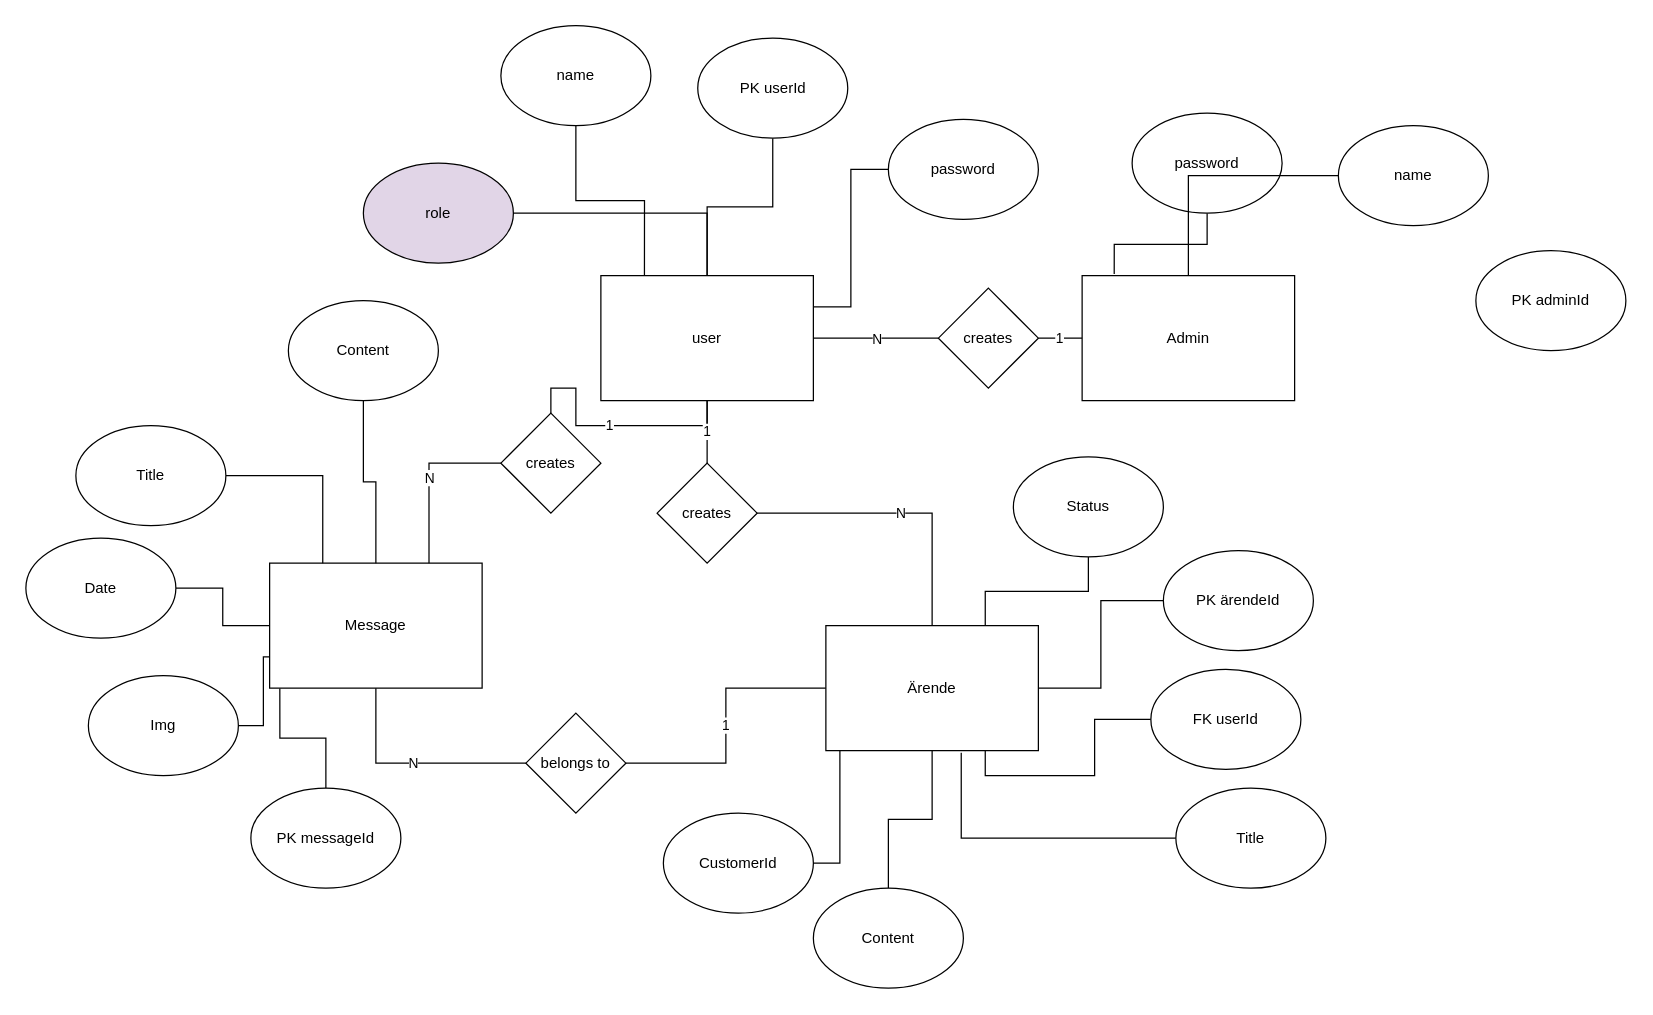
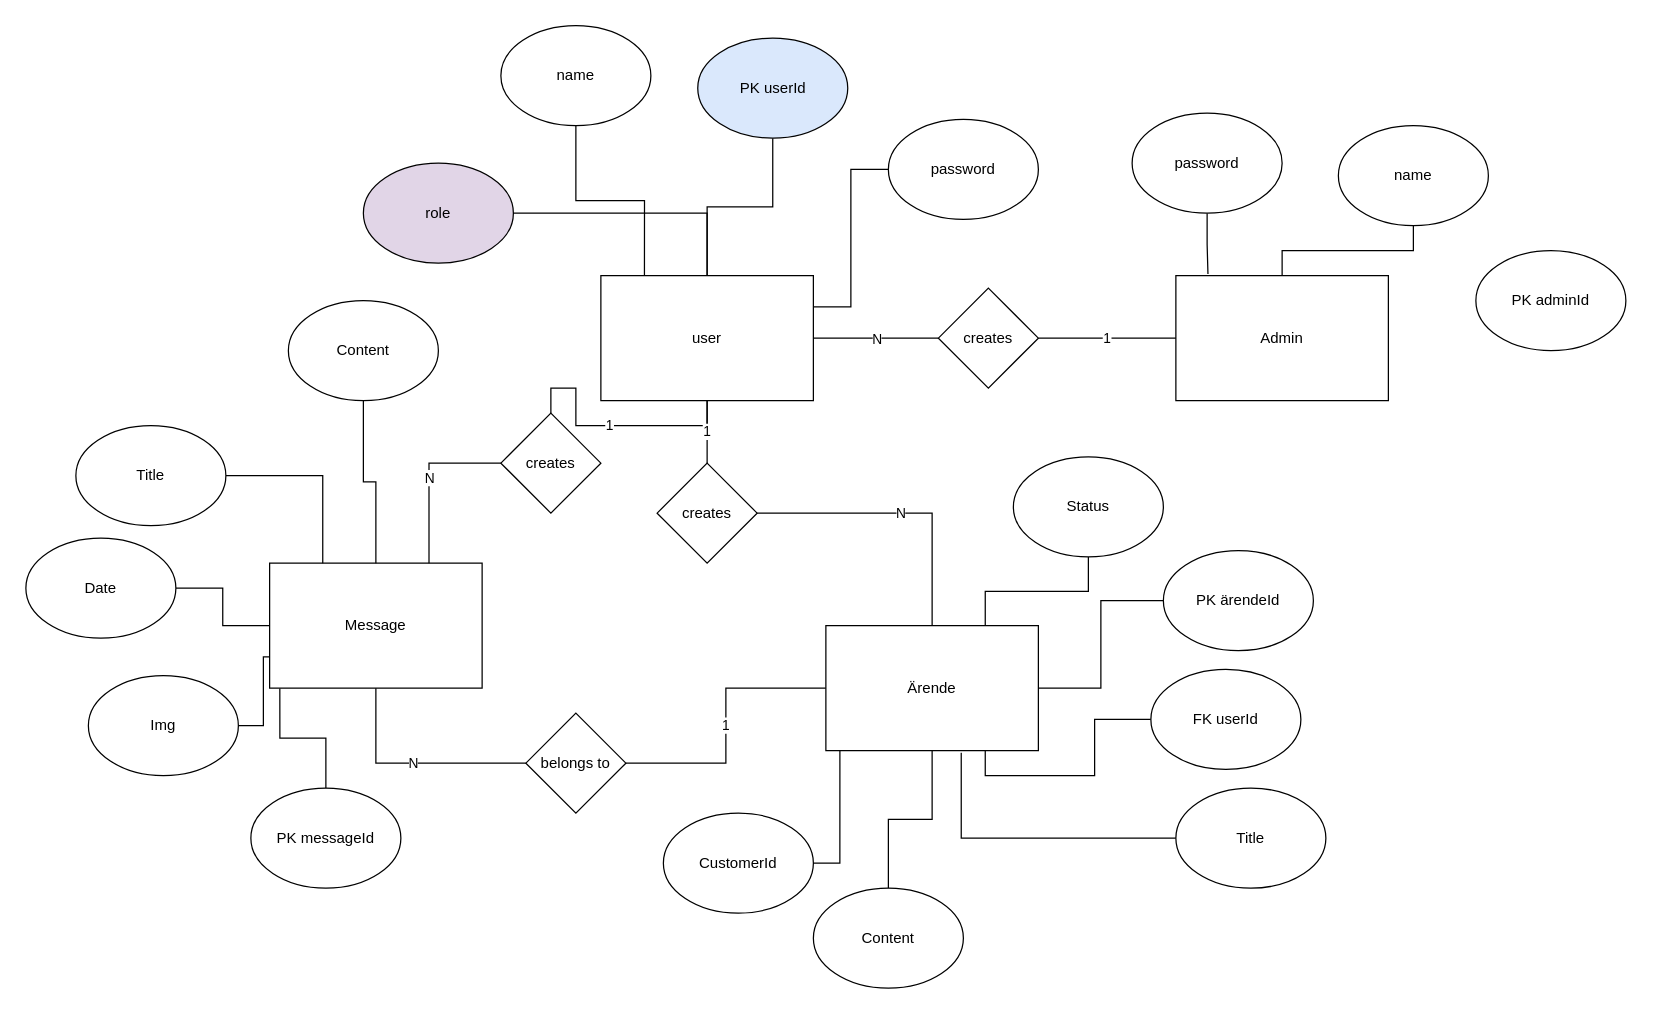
  <mxCell id="0" />
  <mxCell id="1" parent="0" />
  <mxCell id="2" value="1" style="edgeStyle=orthogonalEdgeStyle;rounded=0;orthogonalLoop=1;jettySize=auto;html=1;endArrow=none;endFill=0;" parent="1" source="3" target="27" edge="1"><mxGeometry relative="1" as="geometry" /></mxCell>
  <mxCell id="3" value="user" style="rounded=0;whiteSpace=wrap;html=1;" parent="1" vertex="1"><mxGeometry x="480" y="220" width="170" height="100" as="geometry" /></mxCell>
- <mxCell id="4" value="Admin" style="rounded=0;whiteSpace=wrap;html=1;" parent="1" vertex="1"><mxGeometry x="865" y="220" width="170" height="100" as="geometry" /></mxCell>
+ <mxCell id="4" value="Admin" style="rounded=0;whiteSpace=wrap;html=1;" parent="1" vertex="1"><mxGeometry x="940" y="220" width="170" height="100" as="geometry" /></mxCell>
  <mxCell id="5" value="N" style="edgeStyle=orthogonalEdgeStyle;rounded=0;orthogonalLoop=1;jettySize=auto;html=1;endArrow=none;endFill=0;" parent="1" source="7" edge="1"><mxGeometry relative="1" as="geometry"><mxPoint x="650" y="270" as="targetPoint" /></mxGeometry></mxCell>
  <mxCell id="6" value="1" style="edgeStyle=orthogonalEdgeStyle;rounded=0;orthogonalLoop=1;jettySize=auto;html=1;entryX=0;entryY=0.5;entryDx=0;entryDy=0;endArrow=none;endFill=0;" parent="1" source="7" target="4" edge="1"><mxGeometry relative="1" as="geometry" /></mxCell>
  <mxCell id="7" value="creates" style="rhombus;whiteSpace=wrap;html=1;" parent="1" vertex="1"><mxGeometry x="750" y="230" width="80" height="80" as="geometry" /></mxCell>
  <mxCell id="8" style="edgeStyle=orthogonalEdgeStyle;rounded=0;orthogonalLoop=1;jettySize=auto;html=1;endArrow=none;endFill=0;" parent="1" source="9" target="3" edge="1"><mxGeometry relative="1" as="geometry" /></mxCell>
- <mxCell id="9" value="PK userId" style="ellipse;whiteSpace=wrap;html=1;" parent="1" vertex="1"><mxGeometry x="557.5" y="30" width="120" height="80" as="geometry" /></mxCell>
+ <mxCell id="9" value="PK userId" style="ellipse;whiteSpace=wrap;html=1;fillColor=#dae8fc;" parent="1" vertex="1"><mxGeometry x="557.5" y="30" width="120" height="80" as="geometry" /></mxCell>
  <mxCell id="10" style="edgeStyle=orthogonalEdgeStyle;rounded=0;orthogonalLoop=1;jettySize=auto;html=1;entryX=0.205;entryY=0.003;entryDx=0;entryDy=0;entryPerimeter=0;endArrow=none;endFill=0;" parent="1" source="11" target="3" edge="1"><mxGeometry relative="1" as="geometry" /></mxCell>
  <mxCell id="11" value="name" style="ellipse;whiteSpace=wrap;html=1;" parent="1" vertex="1"><mxGeometry x="400" y="20" width="120" height="80" as="geometry" /></mxCell>
  <mxCell id="12" style="edgeStyle=orthogonalEdgeStyle;rounded=0;orthogonalLoop=1;jettySize=auto;html=1;endArrow=none;endFill=0;" parent="1" source="13" target="3" edge="1"><mxGeometry relative="1" as="geometry" /></mxCell>
  <mxCell id="13" value="role" style="ellipse;whiteSpace=wrap;html=1;fillColor=#e1d5e7;" parent="1" vertex="1"><mxGeometry x="290" y="130" width="120" height="80" as="geometry" /></mxCell>
  <mxCell id="14" value="1" style="edgeStyle=orthogonalEdgeStyle;rounded=0;orthogonalLoop=1;jettySize=auto;html=1;endArrow=none;endFill=0;" parent="1" source="15" target="21" edge="1"><mxGeometry relative="1" as="geometry" /></mxCell>
  <mxCell id="15" value="Ärende" style="rounded=0;whiteSpace=wrap;html=1;" parent="1" vertex="1"><mxGeometry x="660" y="500" width="170" height="100" as="geometry" /></mxCell>
  <mxCell id="16" value="1" style="edgeStyle=orthogonalEdgeStyle;rounded=0;orthogonalLoop=1;jettySize=auto;html=1;entryX=0.5;entryY=1;entryDx=0;entryDy=0;endArrow=none;endFill=0;" parent="1" source="18" target="3" edge="1"><mxGeometry relative="1" as="geometry" /></mxCell>
  <mxCell id="17" value="N" style="edgeStyle=orthogonalEdgeStyle;rounded=0;orthogonalLoop=1;jettySize=auto;html=1;entryX=0.5;entryY=0;entryDx=0;entryDy=0;endArrow=none;endFill=0;" parent="1" source="18" target="15" edge="1"><mxGeometry relative="1" as="geometry" /></mxCell>
  <mxCell id="18" value="creates" style="rhombus;whiteSpace=wrap;html=1;" parent="1" vertex="1"><mxGeometry x="525" y="370" width="80" height="80" as="geometry" /></mxCell>
  <mxCell id="19" value="Message" style="rounded=0;whiteSpace=wrap;html=1;" parent="1" vertex="1"><mxGeometry x="215" y="450" width="170" height="100" as="geometry" /></mxCell>
  <mxCell id="20" value="N" style="edgeStyle=orthogonalEdgeStyle;rounded=0;orthogonalLoop=1;jettySize=auto;html=1;entryX=0.5;entryY=1;entryDx=0;entryDy=0;endArrow=none;endFill=0;" parent="1" source="21" target="19" edge="1"><mxGeometry relative="1" as="geometry" /></mxCell>
  <mxCell id="21" value="belongs to" style="rhombus;whiteSpace=wrap;html=1;" parent="1" vertex="1"><mxGeometry x="420" y="570" width="80" height="80" as="geometry" /></mxCell>
  <mxCell id="22" style="edgeStyle=orthogonalEdgeStyle;rounded=0;orthogonalLoop=1;jettySize=auto;html=1;entryX=0;entryY=0.5;entryDx=0;entryDy=0;endArrow=none;endFill=0;" parent="1" source="23" target="19" edge="1"><mxGeometry relative="1" as="geometry" /></mxCell>
  <mxCell id="23" value="Date" style="ellipse;whiteSpace=wrap;html=1;" parent="1" vertex="1"><mxGeometry x="20" y="430" width="120" height="80" as="geometry" /></mxCell>
  <mxCell id="24" style="edgeStyle=orthogonalEdgeStyle;rounded=0;orthogonalLoop=1;jettySize=auto;html=1;entryX=1;entryY=0.5;entryDx=0;entryDy=0;endArrow=none;endFill=0;" parent="1" source="25" target="15" edge="1"><mxGeometry relative="1" as="geometry" /></mxCell>
  <mxCell id="25" value="PK ärendeId" style="ellipse;whiteSpace=wrap;html=1;" parent="1" vertex="1"><mxGeometry x="930" y="440" width="120" height="80" as="geometry" /></mxCell>
  <mxCell id="26" value="N" style="edgeStyle=orthogonalEdgeStyle;rounded=0;orthogonalLoop=1;jettySize=auto;html=1;entryX=0.75;entryY=0;entryDx=0;entryDy=0;endArrow=none;endFill=0;" parent="1" source="27" target="19" edge="1"><mxGeometry relative="1" as="geometry" /></mxCell>
  <mxCell id="27" value="creates" style="rhombus;whiteSpace=wrap;html=1;" parent="1" vertex="1"><mxGeometry x="400" y="330" width="80" height="80" as="geometry" /></mxCell>
  <mxCell id="28" style="edgeStyle=orthogonalEdgeStyle;rounded=0;orthogonalLoop=1;jettySize=auto;html=1;entryX=0.25;entryY=0;entryDx=0;entryDy=0;endArrow=none;endFill=0;" parent="1" source="29" target="19" edge="1"><mxGeometry relative="1" as="geometry" /></mxCell>
  <mxCell id="29" value="Title" style="ellipse;whiteSpace=wrap;html=1;" parent="1" vertex="1"><mxGeometry x="60" y="340" width="120" height="80" as="geometry" /></mxCell>
  <mxCell id="30" style="edgeStyle=orthogonalEdgeStyle;rounded=0;orthogonalLoop=1;jettySize=auto;html=1;endArrow=none;endFill=0;" parent="1" source="31" target="19" edge="1"><mxGeometry relative="1" as="geometry" /></mxCell>
  <mxCell id="31" value="Content" style="ellipse;whiteSpace=wrap;html=1;" parent="1" vertex="1"><mxGeometry x="230" y="240" width="120" height="80" as="geometry" /></mxCell>
  <mxCell id="32" style="edgeStyle=orthogonalEdgeStyle;rounded=0;orthogonalLoop=1;jettySize=auto;html=1;entryX=0;entryY=0.75;entryDx=0;entryDy=0;endArrow=none;endFill=0;" parent="1" source="33" target="19" edge="1"><mxGeometry relative="1" as="geometry" /></mxCell>
  <mxCell id="33" value="Img" style="ellipse;whiteSpace=wrap;html=1;" parent="1" vertex="1"><mxGeometry x="70" y="540" width="120" height="80" as="geometry" /></mxCell>
  <mxCell id="34" style="edgeStyle=orthogonalEdgeStyle;rounded=0;orthogonalLoop=1;jettySize=auto;html=1;entryX=0.75;entryY=1;entryDx=0;entryDy=0;endArrow=none;endFill=0;" parent="1" source="35" target="15" edge="1"><mxGeometry relative="1" as="geometry" /></mxCell>
  <mxCell id="35" value="FK userId" style="ellipse;whiteSpace=wrap;html=1;" parent="1" vertex="1"><mxGeometry x="920" y="535" width="120" height="80" as="geometry" /></mxCell>
  <mxCell id="36" style="edgeStyle=orthogonalEdgeStyle;rounded=0;orthogonalLoop=1;jettySize=auto;html=1;entryX=0.637;entryY=1.017;entryDx=0;entryDy=0;entryPerimeter=0;endArrow=none;endFill=0;" parent="1" source="37" target="15" edge="1"><mxGeometry relative="1" as="geometry" /></mxCell>
  <mxCell id="37" value="Title" style="ellipse;whiteSpace=wrap;html=1;" parent="1" vertex="1"><mxGeometry x="940" y="630" width="120" height="80" as="geometry" /></mxCell>
  <mxCell id="38" style="edgeStyle=orthogonalEdgeStyle;rounded=0;orthogonalLoop=1;jettySize=auto;html=1;endArrow=none;endFill=0;" parent="1" source="39" target="15" edge="1"><mxGeometry relative="1" as="geometry" /></mxCell>
  <mxCell id="39" value="Content" style="ellipse;whiteSpace=wrap;html=1;" parent="1" vertex="1"><mxGeometry x="650" y="710" width="120" height="80" as="geometry" /></mxCell>
  <mxCell id="40" style="edgeStyle=orthogonalEdgeStyle;rounded=0;orthogonalLoop=1;jettySize=auto;html=1;entryX=0.066;entryY=0.997;entryDx=0;entryDy=0;entryPerimeter=0;endArrow=none;endFill=0;" parent="1" source="41" target="15" edge="1"><mxGeometry relative="1" as="geometry" /></mxCell>
  <mxCell id="41" value="CustomerId" style="ellipse;whiteSpace=wrap;html=1;" parent="1" vertex="1"><mxGeometry x="530" y="650" width="120" height="80" as="geometry" /></mxCell>
  <mxCell id="42" style="edgeStyle=orthogonalEdgeStyle;rounded=0;orthogonalLoop=1;jettySize=auto;html=1;entryX=0.151;entryY=-0.013;entryDx=0;entryDy=0;entryPerimeter=0;endArrow=none;endFill=0;" parent="1" source="43" target="4" edge="1"><mxGeometry relative="1" as="geometry" /></mxCell>
  <mxCell id="43" value="password" style="ellipse;whiteSpace=wrap;html=1;" parent="1" vertex="1"><mxGeometry x="905" y="90" width="120" height="80" as="geometry" /></mxCell>
  <mxCell id="44" style="edgeStyle=orthogonalEdgeStyle;rounded=0;orthogonalLoop=1;jettySize=auto;html=1;endArrow=none;endFill=0;" parent="1" source="45" target="4" edge="1"><mxGeometry relative="1" as="geometry" /></mxCell>
  <mxCell id="45" value="name" style="ellipse;whiteSpace=wrap;html=1;" parent="1" vertex="1"><mxGeometry x="1070" y="100" width="120" height="80" as="geometry" /></mxCell>
  <mxCell id="46" value="PK adminId" style="ellipse;whiteSpace=wrap;html=1;" parent="1" vertex="1"><mxGeometry x="1180" y="200" width="120" height="80" as="geometry" /></mxCell>
  <mxCell id="47" style="edgeStyle=orthogonalEdgeStyle;rounded=0;orthogonalLoop=1;jettySize=auto;html=1;entryX=1;entryY=0.25;entryDx=0;entryDy=0;endArrow=none;endFill=0;" parent="1" source="48" target="3" edge="1"><mxGeometry relative="1" as="geometry" /></mxCell>
  <mxCell id="48" value="password" style="ellipse;whiteSpace=wrap;html=1;" parent="1" vertex="1"><mxGeometry x="710" y="95" width="120" height="80" as="geometry" /></mxCell>
  <mxCell id="49" style="edgeStyle=orthogonalEdgeStyle;rounded=0;orthogonalLoop=1;jettySize=auto;html=1;entryX=0.048;entryY=1.003;entryDx=0;entryDy=0;entryPerimeter=0;endArrow=none;endFill=0;" parent="1" source="50" target="19" edge="1"><mxGeometry relative="1" as="geometry" /></mxCell>
  <mxCell id="50" value="PK messageId" style="ellipse;whiteSpace=wrap;html=1;" parent="1" vertex="1"><mxGeometry x="200" y="630" width="120" height="80" as="geometry" /></mxCell>
  <mxCell id="51" style="edgeStyle=orthogonalEdgeStyle;rounded=0;orthogonalLoop=1;jettySize=auto;html=1;entryX=0.75;entryY=0;entryDx=0;entryDy=0;endArrow=none;endFill=0;" parent="1" source="52" target="15" edge="1"><mxGeometry relative="1" as="geometry" /></mxCell>
  <mxCell id="52" value="Status" style="ellipse;whiteSpace=wrap;html=1;" parent="1" vertex="1"><mxGeometry x="810" y="365" width="120" height="80" as="geometry" /></mxCell>
